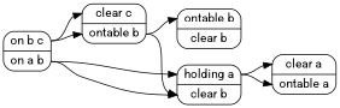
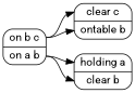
  digraph {
    fontname=Roboto
    rankdir=LR
    node [fontname=Roboto shape=Mrecord]
    edge [color=black fontname=Roboto headport=clearb style=solid tailport=onbc]
    n1 [label="<onbc> on b c|<onab> on a b"]
    n2 [label="<clearc> clear c|<holdingb> ontable b"]
    n3 [label="<holdinga> holding a|<clearb> clear b"]
-   n4 [label="<ontableb> ontable b|<clearb> clear b"]
-   n5 [label="<cleara> clear a|<ontablea> ontable a"]
    n1 -> n2 [headport=clearc]
    n1 -> n2 [headport=holdingb]
    n1 -> n3 [headport=holdinga tailport=onab]
    n1 -> n3 [tailport=onab]
-   n2 -> n3 [tailport=holdingb]
-   n2 -> n4 [headport=ontableb tailport=holdingb]
-   n3 -> n5 [headport=cleara tailport=holdinga]
-   n3 -> n5 [headport=ontablea tailport=holdinga]
  }
